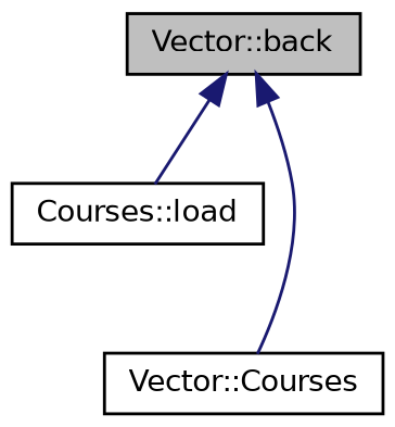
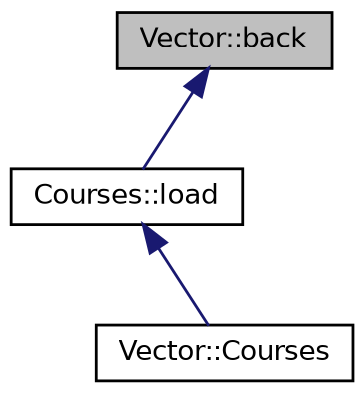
  digraph {
    rankdir=TB
    node [color=black fillcolor=white fontname=Helvetica fontsize=10 shape=record style=filled]
    edge [color=midnightblue dir=back fontname=Helvetica fontsize=10 labelfontname=Helvetica labelfontsize=10 style=solid]
    n1 [fillcolor=grey75 fontcolor=black height=0.2 label="Vector::back" width=0.4]
    n2 [height=0.2 label="Courses::load" width=0.4]
    n3 [height=0.2 label="Vector::Courses" width=0.4]
    n1 -> n2
-   n1 -> n3
+   n2 -> n3
  }
